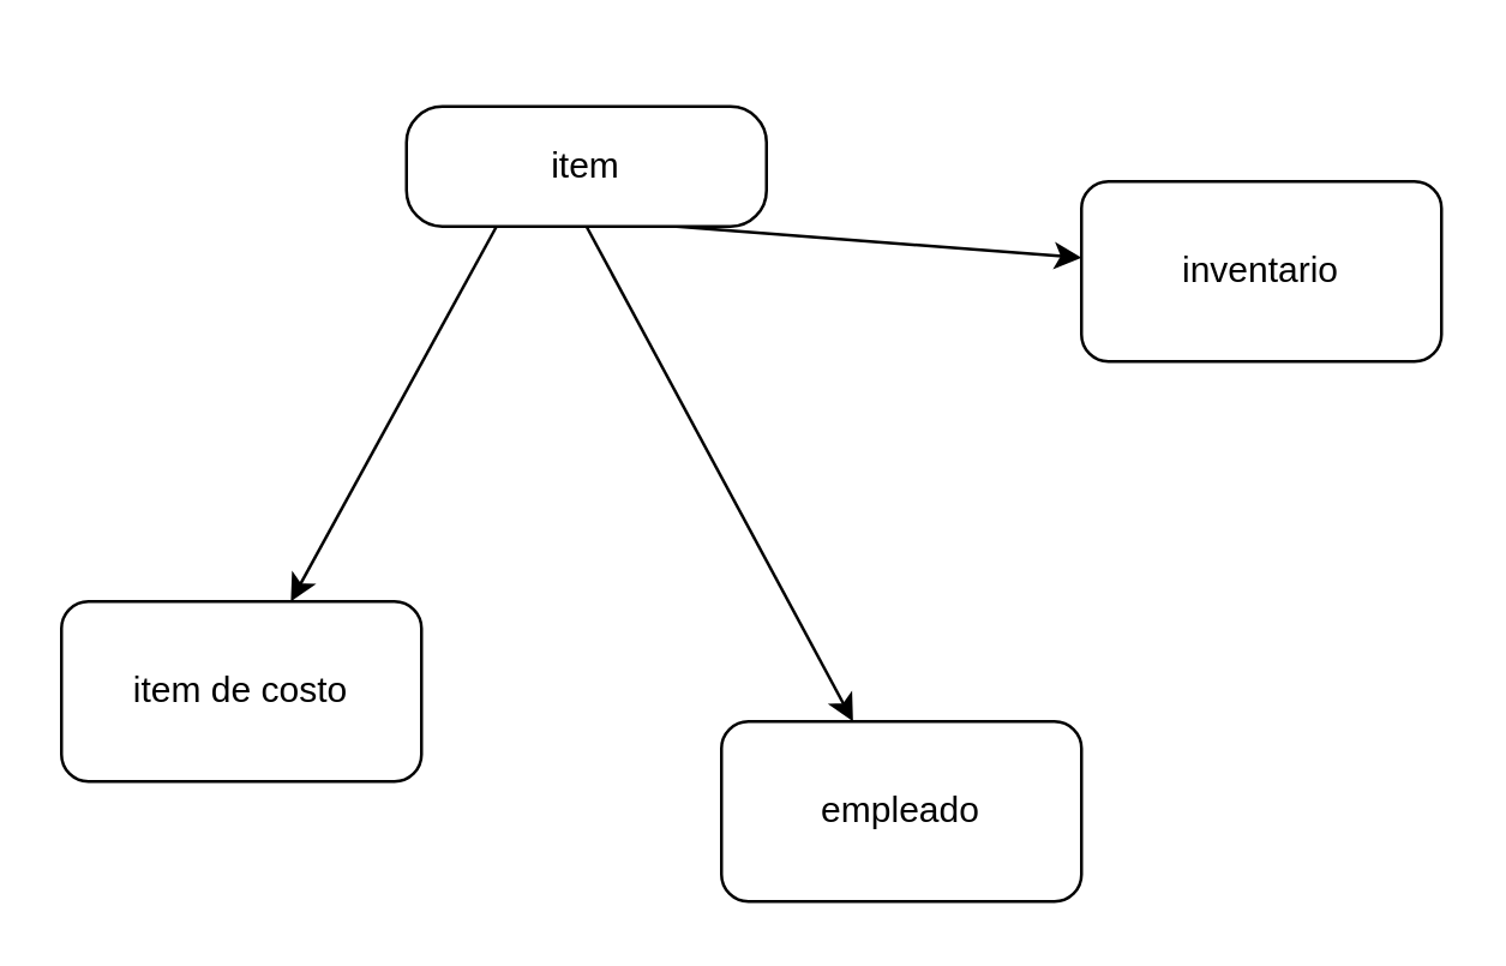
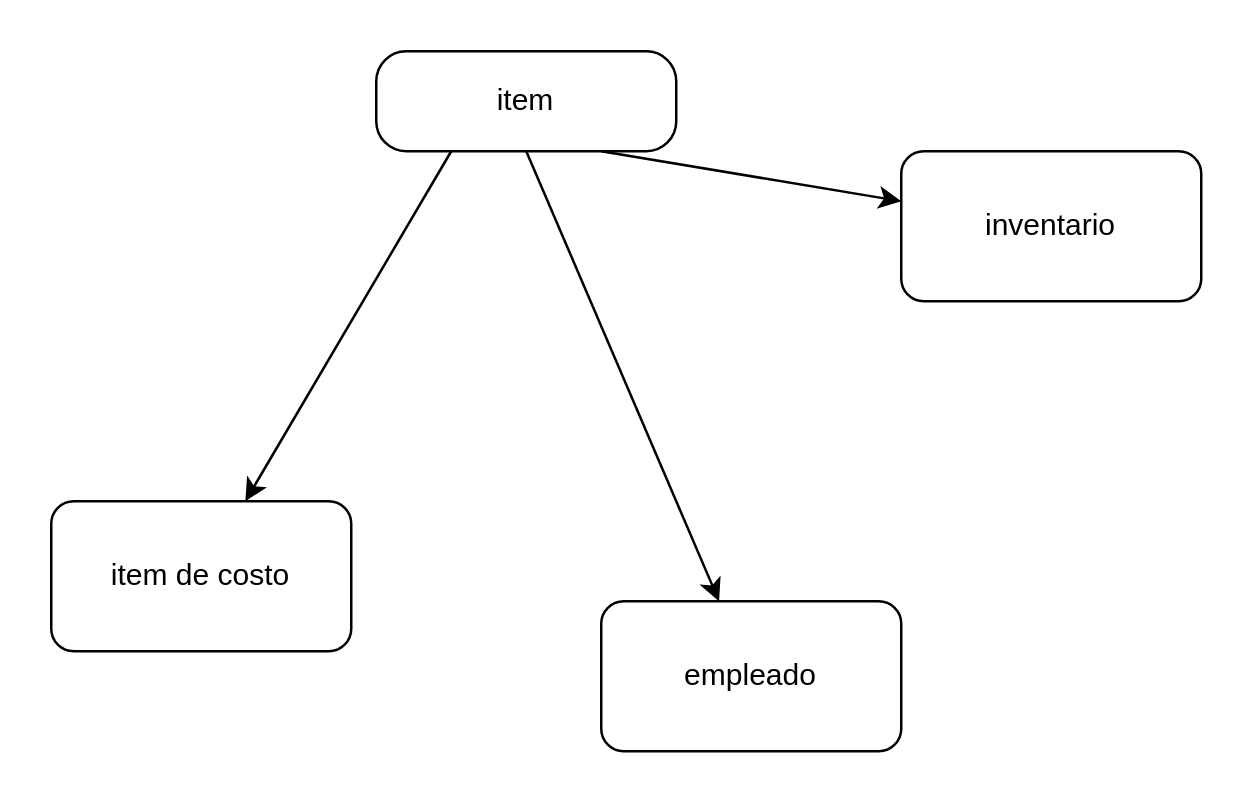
  <mxCell id="0" />
  <mxCell id="1" parent="0" />
  <mxCell id="2" value="inventario" style="rounded=1;whiteSpace=wrap;html=1;" vertex="1" parent="1"><mxGeometry x="360" y="60" width="120" height="60" as="geometry" /></mxCell>
  <mxCell id="3" style="edgeStyle=none;html=1;exitX=0.75;exitY=1;exitDx=0;exitDy=0;" edge="1" parent="1" source="6" target="2"><mxGeometry relative="1" as="geometry" /></mxCell>
  <mxCell id="4" style="edgeStyle=none;html=1;exitX=0.25;exitY=1;exitDx=0;exitDy=0;" edge="1" parent="1" source="6" target="8"><mxGeometry relative="1" as="geometry" /></mxCell>
  <mxCell id="5" style="edgeStyle=none;html=1;exitX=0.5;exitY=1;exitDx=0;exitDy=0;" edge="1" parent="1" source="6" target="7"><mxGeometry relative="1" as="geometry" /></mxCell>
- <mxCell id="6" value="item" style="rounded=1;whiteSpace=wrap;html=1;arcSize=30;" vertex="1" parent="1"><mxGeometry x="135" y="35" width="120" height="40" as="geometry" /></mxCell>
+ <mxCell id="6" value="item" style="rounded=1;whiteSpace=wrap;html=1;arcSize=30;" vertex="1" parent="1"><mxGeometry x="150" y="20" width="120" height="40" as="geometry" /></mxCell>
  <mxCell id="7" value="empleado" style="rounded=1;whiteSpace=wrap;html=1;" vertex="1" parent="1"><mxGeometry x="240" y="240" width="120" height="60" as="geometry" /></mxCell>
  <mxCell id="8" value="item de costo" style="rounded=1;whiteSpace=wrap;html=1;" vertex="1" parent="1"><mxGeometry x="20" y="200" width="120" height="60" as="geometry" /></mxCell>
